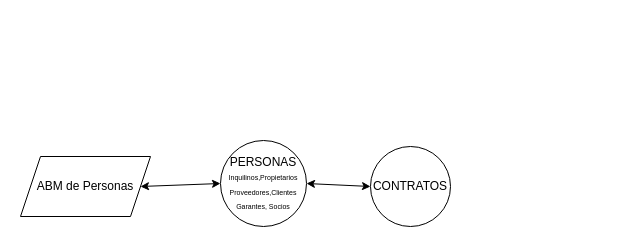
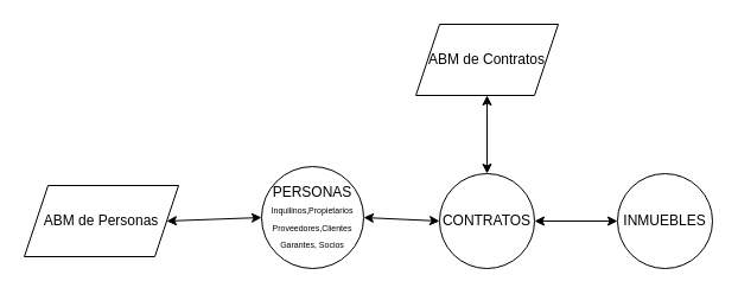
  <mxCell id="0" />
  <mxCell id="1" parent="0" />
  <mxCell id="2" value="&lt;div&gt;PERSONAS&lt;/div&gt;&lt;div&gt;&lt;font style=&quot;font-size: 7px;&quot;&gt;Inquilinos,Propietarios&lt;/font&gt;&lt;/div&gt;&lt;div&gt;&lt;font style=&quot;font-size: 7px;&quot;&gt;Proveedores,Clientes&lt;/font&gt;&lt;/div&gt;&lt;div&gt;&lt;font style=&quot;font-size: 7px;&quot;&gt;Garantes, Socios&lt;/font&gt;&lt;br&gt;&lt;/div&gt;" style="ellipse;whiteSpace=wrap;html=1;aspect=fixed;" vertex="1" parent="1"><mxGeometry x="220" y="140" width="86" height="86" as="geometry" /></mxCell>
  <mxCell id="3" value="&lt;div&gt;ABM de Personas&lt;/div&gt;" style="shape=parallelogram;perimeter=parallelogramPerimeter;whiteSpace=wrap;html=1;fixedSize=1;" vertex="1" parent="1"><mxGeometry x="20" y="156" width="130" height="60" as="geometry" /></mxCell>
  <mxCell id="4" value="" style="endArrow=classic;startArrow=classic;html=1;rounded=0;entryX=0;entryY=0.5;entryDx=0;entryDy=0;exitX=1;exitY=0.5;exitDx=0;exitDy=0;" edge="1" parent="1" source="3" target="2"><mxGeometry width="50" height="50" relative="1" as="geometry"><mxPoint x="140" y="186" as="sourcePoint" /><mxPoint x="190" y="136" as="targetPoint" /></mxGeometry></mxCell>
+ <mxCell id="5" value="INMUEBLES" style="ellipse;whiteSpace=wrap;html=1;aspect=fixed;" vertex="1" parent="1"><mxGeometry x="520" y="146" width="80" height="80" as="geometry" /></mxCell>
  <mxCell id="6" value="CONTRATOS" style="ellipse;whiteSpace=wrap;html=1;aspect=fixed;" vertex="1" parent="1"><mxGeometry x="370" y="146" width="80" height="80" as="geometry" /></mxCell>
+ <mxCell id="7" value="&lt;div&gt;ABM de Contratos&lt;/div&gt;" style="shape=parallelogram;perimeter=parallelogramPerimeter;whiteSpace=wrap;html=1;fixedSize=1;" vertex="1" parent="1"><mxGeometry x="350" y="20" width="120" height="60" as="geometry" /></mxCell>
+ <mxCell id="8" value="" style="endArrow=classic;startArrow=classic;html=1;rounded=0;entryX=0.5;entryY=1;entryDx=0;entryDy=0;" edge="1" parent="1" source="6" target="7"><mxGeometry width="50" height="50" relative="1" as="geometry"><mxPoint x="380" y="190" as="sourcePoint" /><mxPoint x="430" y="140" as="targetPoint" /></mxGeometry></mxCell>
  <mxCell id="9" value="" style="endArrow=classic;startArrow=classic;html=1;rounded=0;exitX=1;exitY=0.5;exitDx=0;exitDy=0;entryX=0;entryY=0.5;entryDx=0;entryDy=0;" edge="1" parent="1" source="2" target="6"><mxGeometry width="50" height="50" relative="1" as="geometry"><mxPoint x="380" y="210" as="sourcePoint" /><mxPoint x="430" y="160" as="targetPoint" /></mxGeometry></mxCell>
+ <mxCell id="10" value="" style="endArrow=classic;startArrow=classic;html=1;rounded=0;entryX=0;entryY=0.5;entryDx=0;entryDy=0;exitX=1;exitY=0.5;exitDx=0;exitDy=0;" edge="1" parent="1" source="6" target="5"><mxGeometry width="50" height="50" relative="1" as="geometry"><mxPoint x="380" y="210" as="sourcePoint" /><mxPoint x="430" y="160" as="targetPoint" /></mxGeometry></mxCell>
